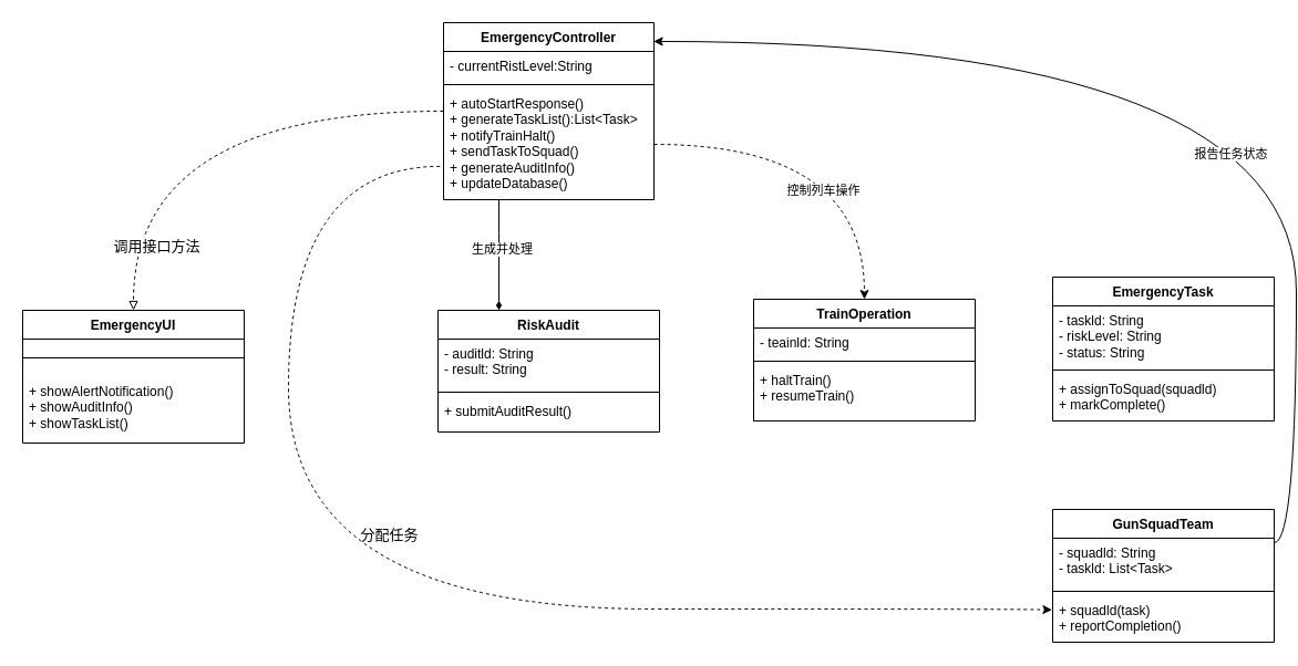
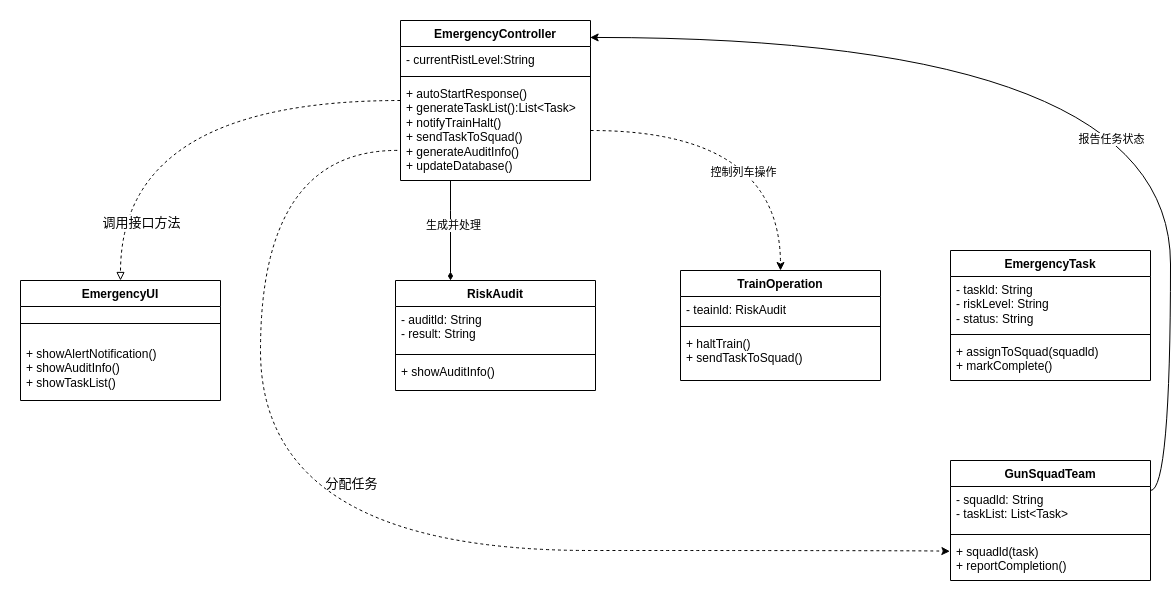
  <mxCell id="0" />
  <mxCell id="1" parent="0" />
  <mxCell id="2" style="edgeStyle=orthogonalEdgeStyle;rounded=0;orthogonalLoop=1;jettySize=auto;html=1;curved=1;endArrow=block;endFill=0;dashed=1;" edge="1" parent="1" source="6" target="26"><mxGeometry relative="1" as="geometry" /></mxCell>
  <mxCell id="3" value="调用接口方法" style="edgeLabel;html=1;align=center;verticalAlign=middle;resizable=0;points=[];fontSize=13;" vertex="1" connectable="0" parent="2"><mxGeometry x="0.744" y="20" relative="1" as="geometry"><mxPoint as="offset" /></mxGeometry></mxCell>
  <mxCell id="4" style="edgeStyle=orthogonalEdgeStyle;rounded=0;orthogonalLoop=1;jettySize=auto;html=1;curved=1;exitX=-0.017;exitY=0.699;exitDx=0;exitDy=0;exitPerimeter=0;dashed=1;entryX=-0.003;entryY=0.304;entryDx=0;entryDy=0;entryPerimeter=0;" edge="1" parent="1" source="9" target="17"><mxGeometry relative="1" as="geometry"><Array as="points"><mxPoint x="260" y="150" /><mxPoint x="260" y="550" /><mxPoint x="919" y="550" /></Array></mxGeometry></mxCell>
  <mxCell id="5" value="分配任务" style="edgeLabel;html=1;align=center;verticalAlign=middle;resizable=0;points=[];fontSize=13;" vertex="1" connectable="0" parent="4"><mxGeometry x="-0.167" y="2" relative="1" as="geometry"><mxPoint x="88" y="-42" as="offset" /></mxGeometry></mxCell>
  <mxCell id="6" value="EmergencyController" style="swimlane;fontStyle=1;align=center;verticalAlign=top;childLayout=stackLayout;horizontal=1;startSize=26;horizontalStack=0;resizeParent=1;resizeParentMax=0;resizeLast=0;collapsible=1;marginBottom=0;whiteSpace=wrap;html=1;" vertex="1" parent="1"><mxGeometry x="400" y="20" width="190" height="160" as="geometry" /></mxCell>
  <mxCell id="7" value="- currentRistLevel:String" style="text;strokeColor=none;fillColor=none;align=left;verticalAlign=top;spacingLeft=4;spacingRight=4;overflow=hidden;rotatable=0;points=[[0,0.5],[1,0.5]];portConstraint=eastwest;whiteSpace=wrap;html=1;" vertex="1" parent="6"><mxGeometry y="26" width="190" height="26" as="geometry" /></mxCell>
  <mxCell id="8" value="" style="line;strokeWidth=1;fillColor=none;align=left;verticalAlign=middle;spacingTop=-1;spacingLeft=3;spacingRight=3;rotatable=0;labelPosition=right;points=[];portConstraint=eastwest;strokeColor=inherit;" vertex="1" parent="6"><mxGeometry y="52" width="190" height="8" as="geometry" /></mxCell>
  <mxCell id="9" value="+ autoStartResponse()&lt;div&gt;+ generateTaskList():List&amp;lt;Task&amp;gt;&lt;/div&gt;&lt;div&gt;+ notifyTrainHalt()&lt;/div&gt;&lt;div&gt;+ sendTaskToSquad()&lt;/div&gt;&lt;div&gt;+ generateAuditInfo()&lt;/div&gt;&lt;div&gt;+ updateDatabase()&lt;/div&gt;" style="text;strokeColor=none;fillColor=none;align=left;verticalAlign=top;spacingLeft=4;spacingRight=4;overflow=hidden;rotatable=0;points=[[0,0.5],[1,0.5]];portConstraint=eastwest;whiteSpace=wrap;html=1;spacingTop=0;" vertex="1" parent="6"><mxGeometry y="60" width="190" height="100" as="geometry" /></mxCell>
  <mxCell id="10" value="TrainOperation" style="swimlane;fontStyle=1;align=center;verticalAlign=top;childLayout=stackLayout;horizontal=1;startSize=26;horizontalStack=0;resizeParent=1;resizeParentMax=0;resizeLast=0;collapsible=1;marginBottom=0;whiteSpace=wrap;html=1;" vertex="1" parent="1"><mxGeometry x="680" y="270" width="200" height="110" as="geometry" /></mxCell>
- <mxCell id="11" value="- teainld: String" style="text;strokeColor=none;fillColor=none;align=left;verticalAlign=top;spacingLeft=4;spacingRight=4;overflow=hidden;rotatable=0;points=[[0,0.5],[1,0.5]];portConstraint=eastwest;whiteSpace=wrap;html=1;" vertex="1" parent="10"><mxGeometry y="26" width="200" height="26" as="geometry" /></mxCell>
+ <mxCell id="11" value="- teainld: RiskAudit" style="text;strokeColor=none;fillColor=none;align=left;verticalAlign=top;spacingLeft=4;spacingRight=4;overflow=hidden;rotatable=0;points=[[0,0.5],[1,0.5]];portConstraint=eastwest;whiteSpace=wrap;html=1;" vertex="1" parent="10"><mxGeometry y="26" width="200" height="26" as="geometry" /></mxCell>
  <mxCell id="12" value="" style="line;strokeWidth=1;fillColor=none;align=left;verticalAlign=middle;spacingTop=-1;spacingLeft=3;spacingRight=3;rotatable=0;labelPosition=right;points=[];portConstraint=eastwest;strokeColor=inherit;" vertex="1" parent="10"><mxGeometry y="52" width="200" height="8" as="geometry" /></mxCell>
- <mxCell id="13" value="+ haltTrain()&lt;div&gt;+ resumeTrain()&lt;/div&gt;" style="text;strokeColor=none;fillColor=none;align=left;verticalAlign=top;spacingLeft=4;spacingRight=4;overflow=hidden;rotatable=0;points=[[0,0.5],[1,0.5]];portConstraint=eastwest;whiteSpace=wrap;html=1;spacingTop=0;" vertex="1" parent="10"><mxGeometry y="60" width="200" height="50" as="geometry" /></mxCell>
+ <mxCell id="13" value="+ haltTrain()&lt;div&gt;+ sendTaskToSquad()&lt;/div&gt;" style="text;strokeColor=none;fillColor=none;align=left;verticalAlign=top;spacingLeft=4;spacingRight=4;overflow=hidden;rotatable=0;points=[[0,0.5],[1,0.5]];portConstraint=eastwest;whiteSpace=wrap;html=1;spacingTop=0;" vertex="1" parent="10"><mxGeometry y="60" width="200" height="50" as="geometry" /></mxCell>
  <mxCell id="14" value="GunSquadTeam" style="swimlane;fontStyle=1;align=center;verticalAlign=top;childLayout=stackLayout;horizontal=1;startSize=26;horizontalStack=0;resizeParent=1;resizeParentMax=0;resizeLast=0;collapsible=1;marginBottom=0;whiteSpace=wrap;html=1;" vertex="1" parent="1"><mxGeometry x="950" y="460" width="200" height="120" as="geometry" /></mxCell>
- <mxCell id="15" value="- squadld: String&lt;div&gt;- taskld: List&amp;lt;Task&amp;gt;&lt;/div&gt;" style="text;strokeColor=none;fillColor=none;align=left;verticalAlign=top;spacingLeft=4;spacingRight=4;overflow=hidden;rotatable=0;points=[[0,0.5],[1,0.5]];portConstraint=eastwest;whiteSpace=wrap;html=1;" vertex="1" parent="14"><mxGeometry y="26" width="200" height="44" as="geometry" /></mxCell>
+ <mxCell id="15" value="- squadld: String&lt;div&gt;- taskList: List&amp;lt;Task&amp;gt;&lt;/div&gt;" style="text;strokeColor=none;fillColor=none;align=left;verticalAlign=top;spacingLeft=4;spacingRight=4;overflow=hidden;rotatable=0;points=[[0,0.5],[1,0.5]];portConstraint=eastwest;whiteSpace=wrap;html=1;" vertex="1" parent="14"><mxGeometry y="26" width="200" height="44" as="geometry" /></mxCell>
  <mxCell id="16" value="" style="line;strokeWidth=1;fillColor=none;align=left;verticalAlign=middle;spacingTop=-1;spacingLeft=3;spacingRight=3;rotatable=0;labelPosition=right;points=[];portConstraint=eastwest;strokeColor=inherit;" vertex="1" parent="14"><mxGeometry y="70" width="200" height="8" as="geometry" /></mxCell>
  <mxCell id="17" value="+ squadld(task)&lt;div&gt;+ reportCompletion()&lt;/div&gt;" style="text;strokeColor=none;fillColor=none;align=left;verticalAlign=top;spacingLeft=4;spacingRight=4;overflow=hidden;rotatable=0;points=[[0,0.5],[1,0.5]];portConstraint=eastwest;whiteSpace=wrap;html=1;spacingTop=0;" vertex="1" parent="14"><mxGeometry y="78" width="200" height="42" as="geometry" /></mxCell>
  <mxCell id="18" value="RiskAudit" style="swimlane;fontStyle=1;align=center;verticalAlign=top;childLayout=stackLayout;horizontal=1;startSize=26;horizontalStack=0;resizeParent=1;resizeParentMax=0;resizeLast=0;collapsible=1;marginBottom=0;whiteSpace=wrap;html=1;" vertex="1" parent="1"><mxGeometry x="395" y="280" width="200" height="110" as="geometry" /></mxCell>
  <mxCell id="19" value="- auditld: String&lt;div&gt;- result: String&lt;/div&gt;" style="text;strokeColor=none;fillColor=none;align=left;verticalAlign=top;spacingLeft=4;spacingRight=4;overflow=hidden;rotatable=0;points=[[0,0.5],[1,0.5]];portConstraint=eastwest;whiteSpace=wrap;html=1;" vertex="1" parent="18"><mxGeometry y="26" width="200" height="44" as="geometry" /></mxCell>
  <mxCell id="20" value="" style="line;strokeWidth=1;fillColor=none;align=left;verticalAlign=middle;spacingTop=-1;spacingLeft=3;spacingRight=3;rotatable=0;labelPosition=right;points=[];portConstraint=eastwest;strokeColor=inherit;" vertex="1" parent="18"><mxGeometry y="70" width="200" height="8" as="geometry" /></mxCell>
- <mxCell id="21" value="+ submitAuditResult()" style="text;strokeColor=none;fillColor=none;align=left;verticalAlign=top;spacingLeft=4;spacingRight=4;overflow=hidden;rotatable=0;points=[[0,0.5],[1,0.5]];portConstraint=eastwest;whiteSpace=wrap;html=1;spacingTop=0;" vertex="1" parent="18"><mxGeometry y="78" width="200" height="32" as="geometry" /></mxCell>
+ <mxCell id="21" value="+ showAuditInfo()" style="text;strokeColor=none;fillColor=none;align=left;verticalAlign=top;spacingLeft=4;spacingRight=4;overflow=hidden;rotatable=0;points=[[0,0.5],[1,0.5]];portConstraint=eastwest;whiteSpace=wrap;html=1;spacingTop=0;" vertex="1" parent="18"><mxGeometry y="78" width="200" height="32" as="geometry" /></mxCell>
  <mxCell id="22" value="EmergencyTask" style="swimlane;fontStyle=1;align=center;verticalAlign=top;childLayout=stackLayout;horizontal=1;startSize=26;horizontalStack=0;resizeParent=1;resizeParentMax=0;resizeLast=0;collapsible=1;marginBottom=0;whiteSpace=wrap;html=1;" vertex="1" parent="1"><mxGeometry x="950" y="250" width="200" height="130" as="geometry" /></mxCell>
  <mxCell id="23" value="- taskld: String&lt;div&gt;- riskLevel: String&lt;/div&gt;&lt;div&gt;- status: String&lt;br&gt;&lt;div&gt;&lt;br&gt;&lt;/div&gt;&lt;/div&gt;" style="text;strokeColor=none;fillColor=none;align=left;verticalAlign=top;spacingLeft=4;spacingRight=4;overflow=hidden;rotatable=0;points=[[0,0.5],[1,0.5]];portConstraint=eastwest;whiteSpace=wrap;html=1;" vertex="1" parent="22"><mxGeometry y="26" width="200" height="54" as="geometry" /></mxCell>
  <mxCell id="24" value="" style="line;strokeWidth=1;fillColor=none;align=left;verticalAlign=middle;spacingTop=-1;spacingLeft=3;spacingRight=3;rotatable=0;labelPosition=right;points=[];portConstraint=eastwest;strokeColor=inherit;" vertex="1" parent="22"><mxGeometry y="80" width="200" height="8" as="geometry" /></mxCell>
  <mxCell id="25" value="+ assignToSquad(squadld)&lt;div&gt;+ markComplete()&lt;/div&gt;" style="text;strokeColor=none;fillColor=none;align=left;verticalAlign=top;spacingLeft=4;spacingRight=4;overflow=hidden;rotatable=0;points=[[0,0.5],[1,0.5]];portConstraint=eastwest;whiteSpace=wrap;html=1;spacingTop=0;" vertex="1" parent="22"><mxGeometry y="88" width="200" height="42" as="geometry" /></mxCell>
  <mxCell id="26" value="&lt;div&gt;EmergencyUI&lt;/div&gt;" style="swimlane;fontStyle=1;align=center;verticalAlign=top;childLayout=stackLayout;horizontal=1;startSize=26;horizontalStack=0;resizeParent=1;resizeParentMax=0;resizeLast=0;collapsible=1;marginBottom=0;whiteSpace=wrap;html=1;" vertex="1" parent="1"><mxGeometry x="20" y="280" width="200" height="120" as="geometry" /></mxCell>
  <mxCell id="27" value="" style="line;strokeWidth=1;fillColor=none;align=left;verticalAlign=middle;spacingTop=-1;spacingLeft=3;spacingRight=3;rotatable=0;labelPosition=right;points=[];portConstraint=eastwest;strokeColor=inherit;" vertex="1" parent="26"><mxGeometry y="26" width="200" height="34" as="geometry" /></mxCell>
  <mxCell id="28" value="+ showAlertNotification()&lt;div&gt;+ showAuditInfo()&lt;/div&gt;&lt;div&gt;+ showTaskList()&lt;/div&gt;" style="text;strokeColor=none;fillColor=none;align=left;verticalAlign=top;spacingLeft=4;spacingRight=4;overflow=hidden;rotatable=0;points=[[0,0.5],[1,0.5]];portConstraint=eastwest;whiteSpace=wrap;html=1;spacingTop=0;" vertex="1" parent="26"><mxGeometry y="60" width="200" height="60" as="geometry" /></mxCell>
  <mxCell id="29" style="edgeStyle=orthogonalEdgeStyle;rounded=0;orthogonalLoop=1;jettySize=auto;html=1;endArrow=diamondThin;endFill=1;" edge="1" parent="1"><mxGeometry relative="1" as="geometry"><mxPoint x="450" y="180" as="sourcePoint" /><mxPoint x="450" y="280" as="targetPoint" /><Array as="points"><mxPoint x="450" y="210" /><mxPoint x="450" y="210" /></Array></mxGeometry></mxCell>
  <mxCell id="30" value="生成并处理" style="edgeLabel;html=1;align=center;verticalAlign=middle;resizable=0;points=[];" vertex="1" connectable="0" parent="29"><mxGeometry x="-0.118" y="2" relative="1" as="geometry"><mxPoint as="offset" /></mxGeometry></mxCell>
  <mxCell id="31" style="edgeStyle=orthogonalEdgeStyle;rounded=0;orthogonalLoop=1;jettySize=auto;html=1;entryX=0.5;entryY=0;entryDx=0;entryDy=0;curved=1;dashed=1;" edge="1" parent="1" source="9" target="10"><mxGeometry relative="1" as="geometry" /></mxCell>
  <mxCell id="32" value="控制列车操作" style="edgeLabel;html=1;align=center;verticalAlign=middle;resizable=0;points=[];" vertex="1" connectable="0" parent="31"><mxGeometry x="0.399" y="-38" relative="1" as="geometry"><mxPoint as="offset" /></mxGeometry></mxCell>
  <mxCell id="33" style="edgeStyle=orthogonalEdgeStyle;rounded=0;orthogonalLoop=1;jettySize=auto;html=1;exitX=1;exitY=0.25;exitDx=0;exitDy=0;entryX=0.998;entryY=0.106;entryDx=0;entryDy=0;entryPerimeter=0;curved=1;dashed=0;" edge="1" parent="1" source="14" target="6"><mxGeometry relative="1" as="geometry" /></mxCell>
  <mxCell id="34" value="报告任务状态" style="edgeLabel;html=1;align=center;verticalAlign=middle;resizable=0;points=[];" vertex="1" connectable="0" parent="33"><mxGeometry x="-0.292" y="60" relative="1" as="geometry"><mxPoint y="1" as="offset" /></mxGeometry></mxCell>
